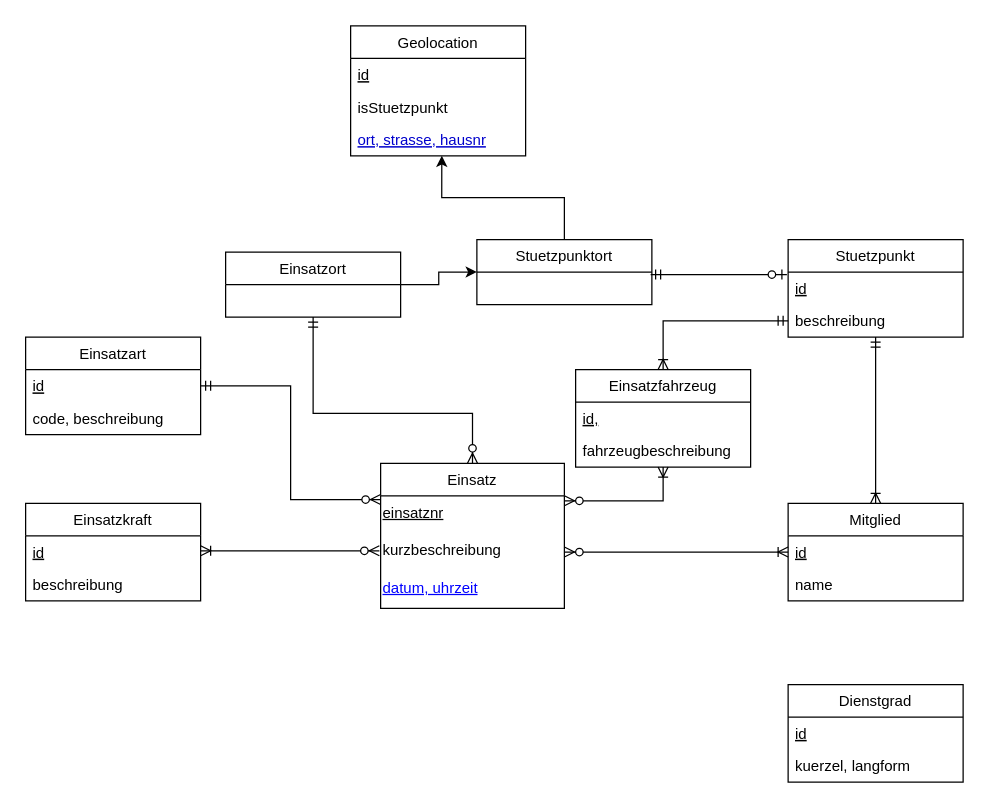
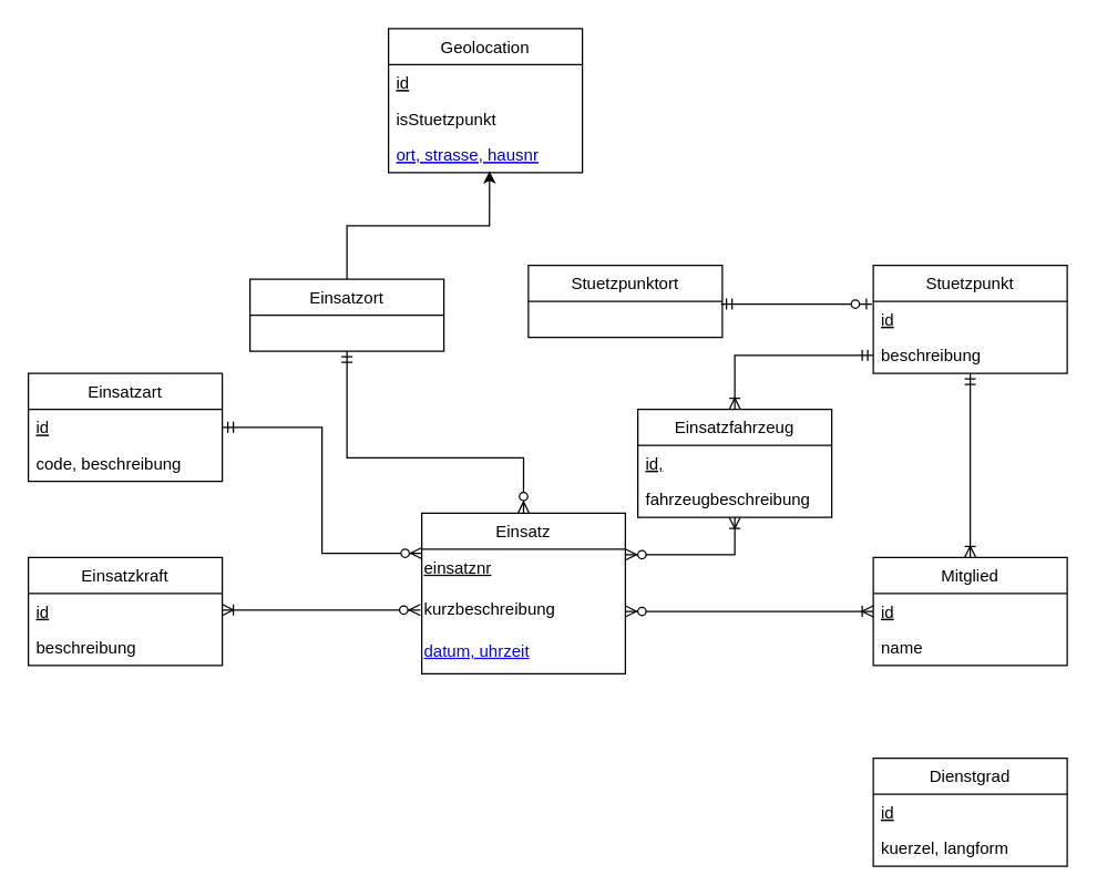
  <mxCell id="0" />
  <mxCell id="1" parent="0" />
  <mxCell id="2" style="edgeStyle=orthogonalEdgeStyle;rounded=0;orthogonalLoop=1;jettySize=auto;html=1;startArrow=ERoneToMany;startFill=0;endArrow=ERzeroToMany;endFill=1;" parent="1" source="4" target="10" edge="1"><mxGeometry relative="1" as="geometry"><Array as="points"><mxPoint x="530" y="400" /></Array><mxPoint x="460" y="404" as="targetPoint" /></mxGeometry></mxCell>
  <mxCell id="3" style="edgeStyle=orthogonalEdgeStyle;rounded=0;orthogonalLoop=1;jettySize=auto;html=1;exitX=0.5;exitY=0;exitDx=0;exitDy=0;entryX=0;entryY=0.5;entryDx=0;entryDy=0;startArrow=ERoneToMany;startFill=0;sourcePerimeterSpacing=5;endArrow=ERmandOne;endFill=0;targetPerimeterSpacing=5;strokeColor=#000000;" parent="1" source="4" target="9" edge="1"><mxGeometry relative="1" as="geometry" /></mxCell>
  <mxCell id="4" value="Einsatzfahrzeug" style="swimlane;fontStyle=0;childLayout=stackLayout;horizontal=1;startSize=26;fillColor=none;horizontalStack=0;resizeParent=1;resizeParentMax=0;resizeLast=0;collapsible=1;marginBottom=0;" parent="1" vertex="1"><mxGeometry x="460" y="295" width="140" height="78" as="geometry" /></mxCell>
  <mxCell id="5" value="id," style="text;strokeColor=none;fillColor=none;align=left;verticalAlign=top;spacingLeft=4;spacingRight=4;overflow=hidden;rotatable=0;points=[[0,0.5],[1,0.5]];portConstraint=eastwest;fontStyle=4" parent="4" vertex="1"><mxGeometry y="26" width="140" height="26" as="geometry" /></mxCell>
  <mxCell id="6" value="fahrzeugbeschreibung" style="text;strokeColor=none;fillColor=none;align=left;verticalAlign=top;spacingLeft=4;spacingRight=4;overflow=hidden;rotatable=0;points=[[0,0.5],[1,0.5]];portConstraint=eastwest;" parent="4" vertex="1"><mxGeometry y="52" width="140" height="26" as="geometry" /></mxCell>
  <mxCell id="7" value="Stuetzpunkt" style="swimlane;fontStyle=0;childLayout=stackLayout;horizontal=1;startSize=26;fillColor=none;horizontalStack=0;resizeParent=1;resizeParentMax=0;resizeLast=0;collapsible=1;marginBottom=0;" parent="1" vertex="1"><mxGeometry x="630" y="191" width="140" height="78" as="geometry" /></mxCell>
  <mxCell id="8" value="id" style="text;strokeColor=none;fillColor=none;align=left;verticalAlign=top;spacingLeft=4;spacingRight=4;overflow=hidden;rotatable=0;points=[[0,0.5],[1,0.5]];portConstraint=eastwest;fontStyle=4" parent="7" vertex="1"><mxGeometry y="26" width="140" height="26" as="geometry" /></mxCell>
  <mxCell id="9" value="beschreibung" style="text;strokeColor=none;fillColor=none;align=left;verticalAlign=top;spacingLeft=4;spacingRight=4;overflow=hidden;rotatable=0;points=[[0,0.5],[1,0.5]];portConstraint=eastwest;" parent="7" vertex="1"><mxGeometry y="52" width="140" height="26" as="geometry" /></mxCell>
  <mxCell id="10" value="Einsatz" style="swimlane;fontStyle=0;childLayout=stackLayout;horizontal=1;startSize=26;fillColor=none;horizontalStack=0;resizeParent=1;resizeParentMax=0;resizeLast=0;collapsible=1;marginBottom=0;" parent="1" vertex="1"><mxGeometry x="304" y="370" width="147" height="116" as="geometry" /></mxCell>
  <mxCell id="11" value="&lt;u&gt;einsatznr&lt;/u&gt;" style="text;html=1;" parent="10" vertex="1"><mxGeometry y="26" width="147" height="30" as="geometry" /></mxCell>
  <mxCell id="12" value="kurzbeschreibung" style="text;html=1;" parent="10" vertex="1"><mxGeometry y="56" width="147" height="30" as="geometry" /></mxCell>
  <mxCell id="13" value="&lt;font color=&quot;#0000FF&quot;&gt;&lt;u&gt;datum, uhrzeit&lt;/u&gt;&lt;/font&gt;" style="text;html=1;" parent="10" vertex="1"><mxGeometry y="86" width="147" height="30" as="geometry" /></mxCell>
  <mxCell id="14" style="edgeStyle=orthogonalEdgeStyle;rounded=0;orthogonalLoop=1;jettySize=auto;html=1;endArrow=ERzeroToMany;endFill=1;startArrow=ERmandOne;startFill=0;entryX=0.5;entryY=0;entryDx=0;entryDy=0;exitX=0.5;exitY=1;exitDx=0;exitDy=0;" parent="1" source="37" target="10" edge="1"><mxGeometry relative="1" as="geometry"><Array as="points"><mxPoint x="250" y="330" /><mxPoint x="378" y="330" /></Array><mxPoint x="377" y="360" as="targetPoint" /><mxPoint x="250" y="264" as="sourcePoint" /></mxGeometry></mxCell>
  <mxCell id="15" style="rounded=0;orthogonalLoop=1;jettySize=auto;html=1;entryX=-0.007;entryY=0.077;entryDx=0;entryDy=0;entryPerimeter=0;startArrow=ERmandOne;startFill=0;endArrow=ERzeroToOne;endFill=1;edgeStyle=orthogonalEdgeStyle;" parent="1" target="8" edge="1"><mxGeometry relative="1" as="geometry"><mxPoint x="520" y="219" as="sourcePoint" /><Array as="points"><mxPoint x="520" y="219" /></Array></mxGeometry></mxCell>
  <mxCell id="16" value="Geolocation" style="swimlane;fontStyle=0;childLayout=stackLayout;horizontal=1;startSize=26;fillColor=none;horizontalStack=0;resizeParent=1;resizeParentMax=0;resizeLast=0;collapsible=1;marginBottom=0;" parent="1" vertex="1"><mxGeometry x="280" y="20" width="140" height="104" as="geometry" /></mxCell>
  <mxCell id="17" value="id&#10;" style="text;strokeColor=none;fillColor=none;align=left;verticalAlign=top;spacingLeft=4;spacingRight=4;overflow=hidden;rotatable=0;points=[[0,0.5],[1,0.5]];portConstraint=eastwest;fontStyle=4" parent="16" vertex="1"><mxGeometry y="26" width="140" height="26" as="geometry" /></mxCell>
  <mxCell id="18" value="isStuetzpunkt" style="text;strokeColor=none;fillColor=none;align=left;verticalAlign=top;spacingLeft=4;spacingRight=4;overflow=hidden;rotatable=0;points=[[0,0.5],[1,0.5]];portConstraint=eastwest;fontStyle=0" parent="16" vertex="1"><mxGeometry y="52" width="140" height="26" as="geometry" /></mxCell>
  <mxCell id="19" value="ort, strasse, hausnr" style="text;strokeColor=none;fillColor=none;align=left;verticalAlign=top;spacingLeft=4;spacingRight=4;overflow=hidden;rotatable=0;points=[[0,0.5],[1,0.5]];portConstraint=eastwest;fontColor=#0000CC;fontStyle=4" parent="16" vertex="1"><mxGeometry y="78" width="140" height="26" as="geometry" /></mxCell>
  <mxCell id="20" style="edgeStyle=orthogonalEdgeStyle;rounded=0;orthogonalLoop=1;jettySize=auto;html=1;startArrow=ERoneToMany;startFill=0;endArrow=ERzeroToMany;endFill=1;" parent="1" source="21" edge="1"><mxGeometry relative="1" as="geometry"><mxPoint x="303" y="440" as="targetPoint" /><Array as="points"><mxPoint x="303" y="440" /></Array></mxGeometry></mxCell>
  <mxCell id="21" value="Einsatzkraft" style="swimlane;fontStyle=0;childLayout=stackLayout;horizontal=1;startSize=26;fillColor=none;horizontalStack=0;resizeParent=1;resizeParentMax=0;resizeLast=0;collapsible=1;marginBottom=0;" parent="1" vertex="1"><mxGeometry x="20" y="402" width="140" height="78" as="geometry" /></mxCell>
  <mxCell id="22" value="id" style="text;strokeColor=none;fillColor=none;align=left;verticalAlign=top;spacingLeft=4;spacingRight=4;overflow=hidden;rotatable=0;points=[[0,0.5],[1,0.5]];portConstraint=eastwest;fontStyle=4" parent="21" vertex="1"><mxGeometry y="26" width="140" height="26" as="geometry" /></mxCell>
  <mxCell id="23" value="beschreibung" style="text;strokeColor=none;fillColor=none;align=left;verticalAlign=top;spacingLeft=4;spacingRight=4;overflow=hidden;rotatable=0;points=[[0,0.5],[1,0.5]];portConstraint=eastwest;" parent="21" vertex="1"><mxGeometry y="52" width="140" height="26" as="geometry" /></mxCell>
  <mxCell id="24" style="edgeStyle=orthogonalEdgeStyle;rounded=0;orthogonalLoop=1;jettySize=auto;html=1;entryX=0;entryY=0.25;entryDx=0;entryDy=0;startArrow=ERmandOne;startFill=0;endArrow=ERzeroToMany;endFill=1;" parent="1" source="25" target="10" edge="1"><mxGeometry relative="1" as="geometry" /></mxCell>
  <mxCell id="25" value="Einsatzart" style="swimlane;fontStyle=0;childLayout=stackLayout;horizontal=1;startSize=26;fillColor=none;horizontalStack=0;resizeParent=1;resizeParentMax=0;resizeLast=0;collapsible=1;marginBottom=0;" parent="1" vertex="1"><mxGeometry x="20" y="269" width="140" height="78" as="geometry" /></mxCell>
  <mxCell id="26" value="id" style="text;strokeColor=none;fillColor=none;align=left;verticalAlign=top;spacingLeft=4;spacingRight=4;overflow=hidden;rotatable=0;points=[[0,0.5],[1,0.5]];portConstraint=eastwest;fontStyle=4" parent="25" vertex="1"><mxGeometry y="26" width="140" height="26" as="geometry" /></mxCell>
  <mxCell id="27" value="code, beschreibung" style="text;strokeColor=none;fillColor=none;align=left;verticalAlign=top;spacingLeft=4;spacingRight=4;overflow=hidden;rotatable=0;points=[[0,0.5],[1,0.5]];portConstraint=eastwest;" parent="25" vertex="1"><mxGeometry y="52" width="140" height="26" as="geometry" /></mxCell>
  <mxCell id="28" style="edgeStyle=orthogonalEdgeStyle;rounded=0;orthogonalLoop=1;jettySize=auto;html=1;entryX=0.5;entryY=1;entryDx=0;entryDy=0;endArrow=ERmandOne;endFill=0;startArrow=ERoneToMany;startFill=0;" parent="1" source="29" target="7" edge="1"><mxGeometry relative="1" as="geometry" /></mxCell>
  <mxCell id="29" value="Mitglied" style="swimlane;fontStyle=0;childLayout=stackLayout;horizontal=1;startSize=26;fillColor=none;horizontalStack=0;resizeParent=1;resizeParentMax=0;resizeLast=0;collapsible=1;marginBottom=0;" parent="1" vertex="1"><mxGeometry x="630" y="402" width="140" height="78" as="geometry" /></mxCell>
  <mxCell id="30" value="id" style="text;strokeColor=none;fillColor=none;align=left;verticalAlign=top;spacingLeft=4;spacingRight=4;overflow=hidden;rotatable=0;points=[[0,0.5],[1,0.5]];portConstraint=eastwest;fontStyle=4" parent="29" vertex="1"><mxGeometry y="26" width="140" height="26" as="geometry" /></mxCell>
  <mxCell id="31" value="name" style="text;strokeColor=none;fillColor=none;align=left;verticalAlign=top;spacingLeft=4;spacingRight=4;overflow=hidden;rotatable=0;points=[[0,0.5],[1,0.5]];portConstraint=eastwest;" parent="29" vertex="1"><mxGeometry y="52" width="140" height="26" as="geometry" /></mxCell>
  <mxCell id="32" value="Dienstgrad" style="swimlane;fontStyle=0;childLayout=stackLayout;horizontal=1;startSize=26;fillColor=none;horizontalStack=0;resizeParent=1;resizeParentMax=0;resizeLast=0;collapsible=1;marginBottom=0;" parent="1" vertex="1"><mxGeometry x="630" y="547" width="140" height="78" as="geometry" /></mxCell>
  <mxCell id="33" value="id" style="text;strokeColor=none;fillColor=none;align=left;verticalAlign=top;spacingLeft=4;spacingRight=4;overflow=hidden;rotatable=0;points=[[0,0.5],[1,0.5]];portConstraint=eastwest;fontStyle=4" parent="32" vertex="1"><mxGeometry y="26" width="140" height="26" as="geometry" /></mxCell>
  <mxCell id="34" value="kuerzel, langform" style="text;strokeColor=none;fillColor=none;align=left;verticalAlign=top;spacingLeft=4;spacingRight=4;overflow=hidden;rotatable=0;points=[[0,0.5],[1,0.5]];portConstraint=eastwest;" parent="32" vertex="1"><mxGeometry y="52" width="140" height="26" as="geometry" /></mxCell>
  <mxCell id="35" style="edgeStyle=orthogonalEdgeStyle;rounded=0;orthogonalLoop=1;jettySize=auto;html=1;exitX=0;exitY=0.5;exitDx=0;exitDy=0;entryX=1;entryY=0.5;entryDx=0;entryDy=0;startArrow=ERoneToMany;startFill=0;strokeColor=#000000;endArrow=ERzeroToMany;endFill=1;targetPerimeterSpacing=5;sourcePerimeterSpacing=5;" parent="1" source="30" target="12" edge="1"><mxGeometry relative="1" as="geometry"><mxPoint x="451" y="471" as="targetPoint" /></mxGeometry></mxCell>
- <mxCell id="36" style="edgeStyle=orthogonalEdgeStyle;rounded=0;orthogonalLoop=1;jettySize=auto;html=1;" parent="1" source="37" target="39" edge="1"><mxGeometry relative="1" as="geometry" /></mxCell>
+ <mxCell id="36" style="edgeStyle=orthogonalEdgeStyle;rounded=0;orthogonalLoop=1;jettySize=auto;html=1;entryX=0.521;entryY=0.962;entryDx=0;entryDy=0;entryPerimeter=0;" parent="1" source="37" target="19" edge="1"><mxGeometry relative="1" as="geometry" /></mxCell>
  <mxCell id="37" value="Einsatzort" style="swimlane;fontStyle=0;childLayout=stackLayout;horizontal=1;startSize=26;fillColor=none;horizontalStack=0;resizeParent=1;resizeParentMax=0;resizeLast=0;collapsible=1;marginBottom=0;" parent="1" vertex="1"><mxGeometry x="180" y="201" width="140" height="52" as="geometry" /></mxCell>
- <mxCell id="38" style="edgeStyle=orthogonalEdgeStyle;rounded=0;orthogonalLoop=1;jettySize=auto;html=1;entryX=0.521;entryY=1;entryDx=0;entryDy=0;entryPerimeter=0;" parent="1" source="39" target="19" edge="1"><mxGeometry relative="1" as="geometry" /></mxCell>
  <mxCell id="39" value="Stuetzpunktort" style="swimlane;fontStyle=0;childLayout=stackLayout;horizontal=1;startSize=26;fillColor=none;horizontalStack=0;resizeParent=1;resizeParentMax=0;resizeLast=0;collapsible=1;marginBottom=0;" parent="1" vertex="1"><mxGeometry x="381" y="191" width="140" height="52" as="geometry" /></mxCell>
